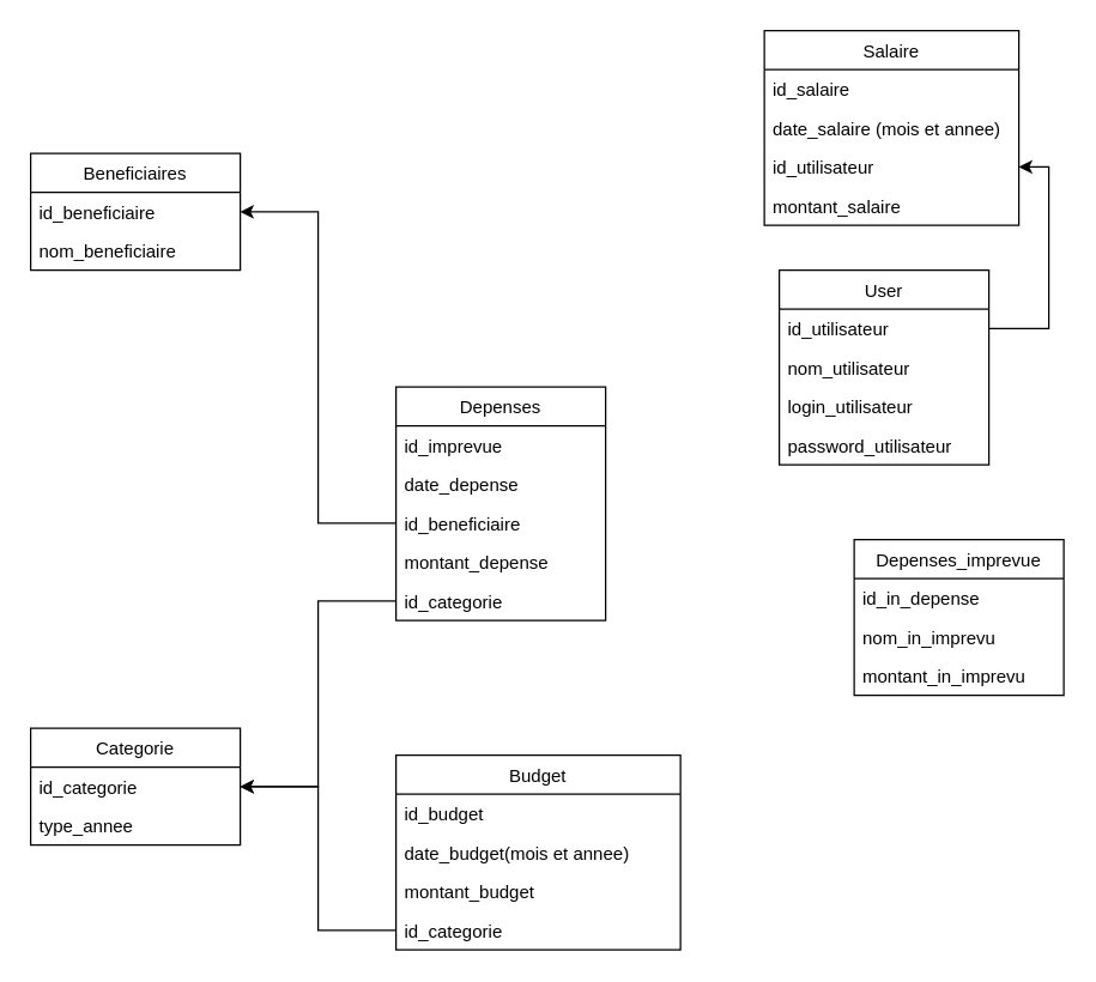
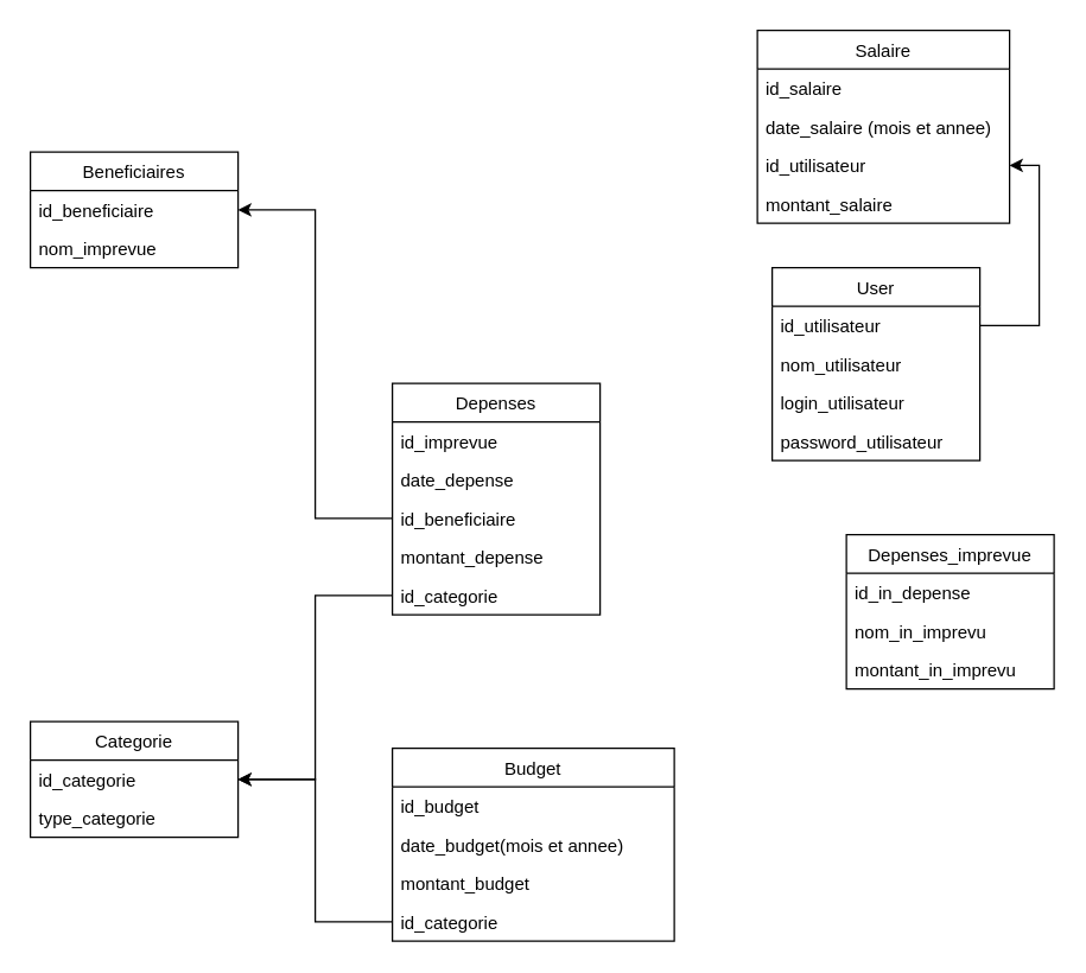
  <mxCell id="0" />
  <mxCell id="1" parent="0" />
  <mxCell id="2" value="Categorie" style="swimlane;fontStyle=0;childLayout=stackLayout;horizontal=1;startSize=26;horizontalStack=0;resizeParent=1;resizeParentMax=0;resizeLast=0;collapsible=1;marginBottom=0;" vertex="1" parent="1"><mxGeometry x="20" y="486" width="140" height="78" as="geometry" /></mxCell>
  <mxCell id="3" value="id_categorie" style="text;strokeColor=none;fillColor=none;align=left;verticalAlign=top;spacingLeft=4;spacingRight=4;overflow=hidden;rotatable=0;points=[[0,0.5],[1,0.5]];portConstraint=eastwest;" vertex="1" parent="2"><mxGeometry y="26" width="140" height="26" as="geometry" /></mxCell>
- <mxCell id="4" value="type_annee" style="text;strokeColor=none;fillColor=none;align=left;verticalAlign=top;spacingLeft=4;spacingRight=4;overflow=hidden;rotatable=0;points=[[0,0.5],[1,0.5]];portConstraint=eastwest;" vertex="1" parent="2"><mxGeometry y="52" width="140" height="26" as="geometry" /></mxCell>
+ <mxCell id="4" value="type_categorie" style="text;strokeColor=none;fillColor=none;align=left;verticalAlign=top;spacingLeft=4;spacingRight=4;overflow=hidden;rotatable=0;points=[[0,0.5],[1,0.5]];portConstraint=eastwest;" vertex="1" parent="2"><mxGeometry y="52" width="140" height="26" as="geometry" /></mxCell>
  <mxCell id="5" value="Budget" style="swimlane;fontStyle=0;childLayout=stackLayout;horizontal=1;startSize=26;horizontalStack=0;resizeParent=1;resizeParentMax=0;resizeLast=0;collapsible=1;marginBottom=0;" vertex="1" parent="1"><mxGeometry x="264" y="504" width="190" height="130" as="geometry" /></mxCell>
  <mxCell id="6" value="id_budget" style="text;strokeColor=none;fillColor=none;align=left;verticalAlign=top;spacingLeft=4;spacingRight=4;overflow=hidden;rotatable=0;points=[[0,0.5],[1,0.5]];portConstraint=eastwest;" vertex="1" parent="5"><mxGeometry y="26" width="190" height="26" as="geometry" /></mxCell>
  <mxCell id="7" value="date_budget(mois et annee)" style="text;strokeColor=none;fillColor=none;align=left;verticalAlign=top;spacingLeft=4;spacingRight=4;overflow=hidden;rotatable=0;points=[[0,0.5],[1,0.5]];portConstraint=eastwest;" vertex="1" parent="5"><mxGeometry y="52" width="190" height="26" as="geometry" /></mxCell>
  <mxCell id="8" value="montant_budget" style="text;strokeColor=none;fillColor=none;align=left;verticalAlign=top;spacingLeft=4;spacingRight=4;overflow=hidden;rotatable=0;points=[[0,0.5],[1,0.5]];portConstraint=eastwest;" vertex="1" parent="5"><mxGeometry y="78" width="190" height="26" as="geometry" /></mxCell>
  <mxCell id="9" value="id_categorie&#10;" style="text;strokeColor=none;fillColor=none;align=left;verticalAlign=top;spacingLeft=4;spacingRight=4;overflow=hidden;rotatable=0;points=[[0,0.5],[1,0.5]];portConstraint=eastwest;" vertex="1" parent="5"><mxGeometry y="104" width="190" height="26" as="geometry" /></mxCell>
  <mxCell id="10" value="Salaire" style="swimlane;fontStyle=0;childLayout=stackLayout;horizontal=1;startSize=26;horizontalStack=0;resizeParent=1;resizeParentMax=0;resizeLast=0;collapsible=1;marginBottom=0;" vertex="1" parent="1"><mxGeometry x="510" y="20" width="170" height="130" as="geometry" /></mxCell>
  <mxCell id="11" value="id_salaire&#10;" style="text;strokeColor=none;fillColor=none;align=left;verticalAlign=top;spacingLeft=4;spacingRight=4;overflow=hidden;rotatable=0;points=[[0,0.5],[1,0.5]];portConstraint=eastwest;" vertex="1" parent="10"><mxGeometry y="26" width="170" height="26" as="geometry" /></mxCell>
  <mxCell id="12" value="date_salaire (mois et annee)" style="text;strokeColor=none;fillColor=none;align=left;verticalAlign=top;spacingLeft=4;spacingRight=4;overflow=hidden;rotatable=0;points=[[0,0.5],[1,0.5]];portConstraint=eastwest;" vertex="1" parent="10"><mxGeometry y="52" width="170" height="26" as="geometry" /></mxCell>
  <mxCell id="13" value="id_utilisateur&#10;" style="text;strokeColor=none;fillColor=none;align=left;verticalAlign=top;spacingLeft=4;spacingRight=4;overflow=hidden;rotatable=0;points=[[0,0.5],[1,0.5]];portConstraint=eastwest;" vertex="1" parent="10"><mxGeometry y="78" width="170" height="26" as="geometry" /></mxCell>
  <mxCell id="14" value="montant_salaire" style="text;strokeColor=none;fillColor=none;align=left;verticalAlign=top;spacingLeft=4;spacingRight=4;overflow=hidden;rotatable=0;points=[[0,0.5],[1,0.5]];portConstraint=eastwest;" vertex="1" parent="10"><mxGeometry y="104" width="170" height="26" as="geometry" /></mxCell>
  <mxCell id="15" value="User" style="swimlane;fontStyle=0;childLayout=stackLayout;horizontal=1;startSize=26;horizontalStack=0;resizeParent=1;resizeParentMax=0;resizeLast=0;collapsible=1;marginBottom=0;" vertex="1" parent="1"><mxGeometry x="520" y="180" width="140" height="130" as="geometry" /></mxCell>
  <mxCell id="16" value="id_utilisateur&#10;" style="text;strokeColor=none;fillColor=none;align=left;verticalAlign=top;spacingLeft=4;spacingRight=4;overflow=hidden;rotatable=0;points=[[0,0.5],[1,0.5]];portConstraint=eastwest;" vertex="1" parent="15"><mxGeometry y="26" width="140" height="26" as="geometry" /></mxCell>
  <mxCell id="17" value="nom_utilisateur" style="text;strokeColor=none;fillColor=none;align=left;verticalAlign=top;spacingLeft=4;spacingRight=4;overflow=hidden;rotatable=0;points=[[0,0.5],[1,0.5]];portConstraint=eastwest;" vertex="1" parent="15"><mxGeometry y="52" width="140" height="26" as="geometry" /></mxCell>
  <mxCell id="18" value="login_utilisateur" style="text;strokeColor=none;fillColor=none;align=left;verticalAlign=top;spacingLeft=4;spacingRight=4;overflow=hidden;rotatable=0;points=[[0,0.5],[1,0.5]];portConstraint=eastwest;" vertex="1" parent="15"><mxGeometry y="78" width="140" height="26" as="geometry" /></mxCell>
  <mxCell id="19" value="password_utilisateur" style="text;strokeColor=none;fillColor=none;align=left;verticalAlign=top;spacingLeft=4;spacingRight=4;overflow=hidden;rotatable=0;points=[[0,0.5],[1,0.5]];portConstraint=eastwest;" vertex="1" parent="15"><mxGeometry y="104" width="140" height="26" as="geometry" /></mxCell>
  <mxCell id="20" value="Beneficiaires" style="swimlane;fontStyle=0;childLayout=stackLayout;horizontal=1;startSize=26;horizontalStack=0;resizeParent=1;resizeParentMax=0;resizeLast=0;collapsible=1;marginBottom=0;" vertex="1" parent="1"><mxGeometry x="20" y="102" width="140" height="78" as="geometry" /></mxCell>
  <mxCell id="21" value="id_beneficiaire" style="text;strokeColor=none;fillColor=none;align=left;verticalAlign=top;spacingLeft=4;spacingRight=4;overflow=hidden;rotatable=0;points=[[0,0.5],[1,0.5]];portConstraint=eastwest;" vertex="1" parent="20"><mxGeometry y="26" width="140" height="26" as="geometry" /></mxCell>
- <mxCell id="22" value="nom_beneficiaire" style="text;strokeColor=none;fillColor=none;align=left;verticalAlign=top;spacingLeft=4;spacingRight=4;overflow=hidden;rotatable=0;points=[[0,0.5],[1,0.5]];portConstraint=eastwest;" vertex="1" parent="20"><mxGeometry y="52" width="140" height="26" as="geometry" /></mxCell>
+ <mxCell id="22" value="nom_imprevue" style="text;strokeColor=none;fillColor=none;align=left;verticalAlign=top;spacingLeft=4;spacingRight=4;overflow=hidden;rotatable=0;points=[[0,0.5],[1,0.5]];portConstraint=eastwest;" vertex="1" parent="20"><mxGeometry y="52" width="140" height="26" as="geometry" /></mxCell>
  <mxCell id="23" value="Depenses" style="swimlane;fontStyle=0;childLayout=stackLayout;horizontal=1;startSize=26;horizontalStack=0;resizeParent=1;resizeParentMax=0;resizeLast=0;collapsible=1;marginBottom=0;" vertex="1" parent="1"><mxGeometry x="264" y="258" width="140" height="156" as="geometry" /></mxCell>
  <mxCell id="24" value="id_imprevue" style="text;strokeColor=none;fillColor=none;align=left;verticalAlign=top;spacingLeft=4;spacingRight=4;overflow=hidden;rotatable=0;points=[[0,0.5],[1,0.5]];portConstraint=eastwest;" vertex="1" parent="23"><mxGeometry y="26" width="140" height="26" as="geometry" /></mxCell>
  <mxCell id="25" value="date_depense&#10;" style="text;strokeColor=none;fillColor=none;align=left;verticalAlign=top;spacingLeft=4;spacingRight=4;overflow=hidden;rotatable=0;points=[[0,0.5],[1,0.5]];portConstraint=eastwest;" vertex="1" parent="23"><mxGeometry y="52" width="140" height="26" as="geometry" /></mxCell>
  <mxCell id="26" value="id_beneficiaire&#10;" style="text;strokeColor=none;fillColor=none;align=left;verticalAlign=top;spacingLeft=4;spacingRight=4;overflow=hidden;rotatable=0;points=[[0,0.5],[1,0.5]];portConstraint=eastwest;" vertex="1" parent="23"><mxGeometry y="78" width="140" height="26" as="geometry" /></mxCell>
  <mxCell id="27" value="montant_depense" style="text;strokeColor=none;fillColor=none;align=left;verticalAlign=top;spacingLeft=4;spacingRight=4;overflow=hidden;rotatable=0;points=[[0,0.5],[1,0.5]];portConstraint=eastwest;" vertex="1" parent="23"><mxGeometry y="104" width="140" height="26" as="geometry" /></mxCell>
  <mxCell id="28" value="id_categorie" style="text;strokeColor=none;fillColor=none;align=left;verticalAlign=top;spacingLeft=4;spacingRight=4;overflow=hidden;rotatable=0;points=[[0,0.5],[1,0.5]];portConstraint=eastwest;" vertex="1" parent="23"><mxGeometry y="130" width="140" height="26" as="geometry" /></mxCell>
  <mxCell id="29" value="Depenses_imprevue" style="swimlane;fontStyle=0;childLayout=stackLayout;horizontal=1;startSize=26;horizontalStack=0;resizeParent=1;resizeParentMax=0;resizeLast=0;collapsible=1;marginBottom=0;" vertex="1" parent="1"><mxGeometry x="570" y="360" width="140" height="104" as="geometry" /></mxCell>
  <mxCell id="30" value="id_in_depense" style="text;strokeColor=none;fillColor=none;align=left;verticalAlign=top;spacingLeft=4;spacingRight=4;overflow=hidden;rotatable=0;points=[[0,0.5],[1,0.5]];portConstraint=eastwest;" vertex="1" parent="29"><mxGeometry y="26" width="140" height="26" as="geometry" /></mxCell>
  <mxCell id="31" value="nom_in_imprevu" style="text;strokeColor=none;fillColor=none;align=left;verticalAlign=top;spacingLeft=4;spacingRight=4;overflow=hidden;rotatable=0;points=[[0,0.5],[1,0.5]];portConstraint=eastwest;" vertex="1" parent="29"><mxGeometry y="52" width="140" height="26" as="geometry" /></mxCell>
  <mxCell id="32" value="montant_in_imprevu" style="text;strokeColor=none;fillColor=none;align=left;verticalAlign=top;spacingLeft=4;spacingRight=4;overflow=hidden;rotatable=0;points=[[0,0.5],[1,0.5]];portConstraint=eastwest;" vertex="1" parent="29"><mxGeometry y="78" width="140" height="26" as="geometry" /></mxCell>
  <mxCell id="33" style="edgeStyle=orthogonalEdgeStyle;rounded=0;orthogonalLoop=1;jettySize=auto;html=1;entryX=1;entryY=0.5;entryDx=0;entryDy=0;" edge="1" parent="1" source="16" target="13"><mxGeometry relative="1" as="geometry" /></mxCell>
  <mxCell id="34" style="edgeStyle=orthogonalEdgeStyle;rounded=0;orthogonalLoop=1;jettySize=auto;html=1;entryX=1;entryY=0.5;entryDx=0;entryDy=0;" edge="1" parent="1" source="26" target="21"><mxGeometry relative="1" as="geometry" /></mxCell>
  <mxCell id="35" style="edgeStyle=orthogonalEdgeStyle;rounded=0;orthogonalLoop=1;jettySize=auto;html=1;entryX=1;entryY=0.5;entryDx=0;entryDy=0;" edge="1" parent="1" source="28" target="3"><mxGeometry relative="1" as="geometry" /></mxCell>
  <mxCell id="36" style="edgeStyle=orthogonalEdgeStyle;rounded=0;orthogonalLoop=1;jettySize=auto;html=1;entryX=1;entryY=0.5;entryDx=0;entryDy=0;" edge="1" parent="1" source="9" target="3"><mxGeometry relative="1" as="geometry" /></mxCell>
